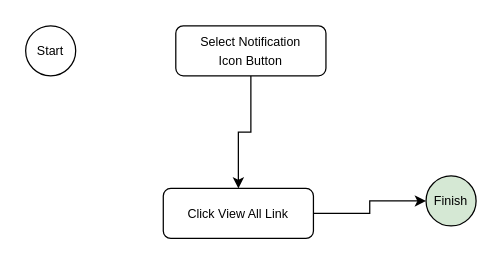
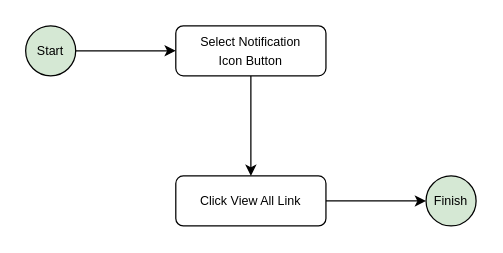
  <mxCell id="0" />
  <mxCell id="1" parent="0" />
- <mxCell id="3" value="&lt;p style=&quot;line-height: 90%;&quot;&gt;&lt;font style=&quot;font-size: 10px;&quot;&gt;Start&lt;/font&gt;&lt;/p&gt;" style="ellipse;whiteSpace=wrap;html=1;aspect=fixed;" vertex="1" parent="1"><mxGeometry x="20" y="20" width="40" height="40" as="geometry" /></mxCell>
+ <mxCell id="2" value="" style="edgeStyle=orthogonalEdgeStyle;rounded=0;orthogonalLoop=1;jettySize=auto;html=1;" edge="1" parent="1" source="3" target="5"><mxGeometry relative="1" as="geometry" /></mxCell>
+ <mxCell id="3" value="&lt;p style=&quot;line-height: 90%;&quot;&gt;&lt;font style=&quot;font-size: 10px;&quot;&gt;Start&lt;/font&gt;&lt;/p&gt;" style="ellipse;whiteSpace=wrap;html=1;aspect=fixed;fillColor=#d5e8d4;" vertex="1" parent="1"><mxGeometry x="20" y="20" width="40" height="40" as="geometry" /></mxCell>
  <mxCell id="4" value="" style="edgeStyle=orthogonalEdgeStyle;rounded=0;orthogonalLoop=1;jettySize=auto;html=1;" edge="1" parent="1" source="5" target="7"><mxGeometry relative="1" as="geometry" /></mxCell>
  <mxCell id="5" value="&lt;font style=&quot;font-size: 10px;&quot;&gt;Select Notification&lt;br&gt;Icon Button&lt;/font&gt;" style="rounded=1;whiteSpace=wrap;html=1;" vertex="1" parent="1"><mxGeometry x="140" y="20" width="120" height="40" as="geometry" /></mxCell>
  <mxCell id="6" value="" style="edgeStyle=orthogonalEdgeStyle;rounded=0;orthogonalLoop=1;jettySize=auto;html=1;" edge="1" parent="1" source="7" target="8"><mxGeometry relative="1" as="geometry" /></mxCell>
- <mxCell id="7" value="&lt;span style=&quot;font-size: 10px;&quot;&gt;Click View All Link&lt;/span&gt;" style="rounded=1;whiteSpace=wrap;html=1;" vertex="1" parent="1"><mxGeometry x="130" y="150" width="120" height="40" as="geometry" /></mxCell>
+ <mxCell id="7" value="&lt;span style=&quot;font-size: 10px;&quot;&gt;Click View All Link&lt;/span&gt;" style="rounded=1;whiteSpace=wrap;html=1;" vertex="1" parent="1"><mxGeometry x="140" y="140" width="120" height="40" as="geometry" /></mxCell>
  <mxCell id="8" value="&lt;font style=&quot;font-size: 10px;&quot;&gt;Finish&lt;/font&gt;" style="ellipse;whiteSpace=wrap;html=1;aspect=fixed;fontSize=7;fillColor=#d5e8d4;" vertex="1" parent="1"><mxGeometry x="340" y="140" width="40" height="40" as="geometry" /></mxCell>
